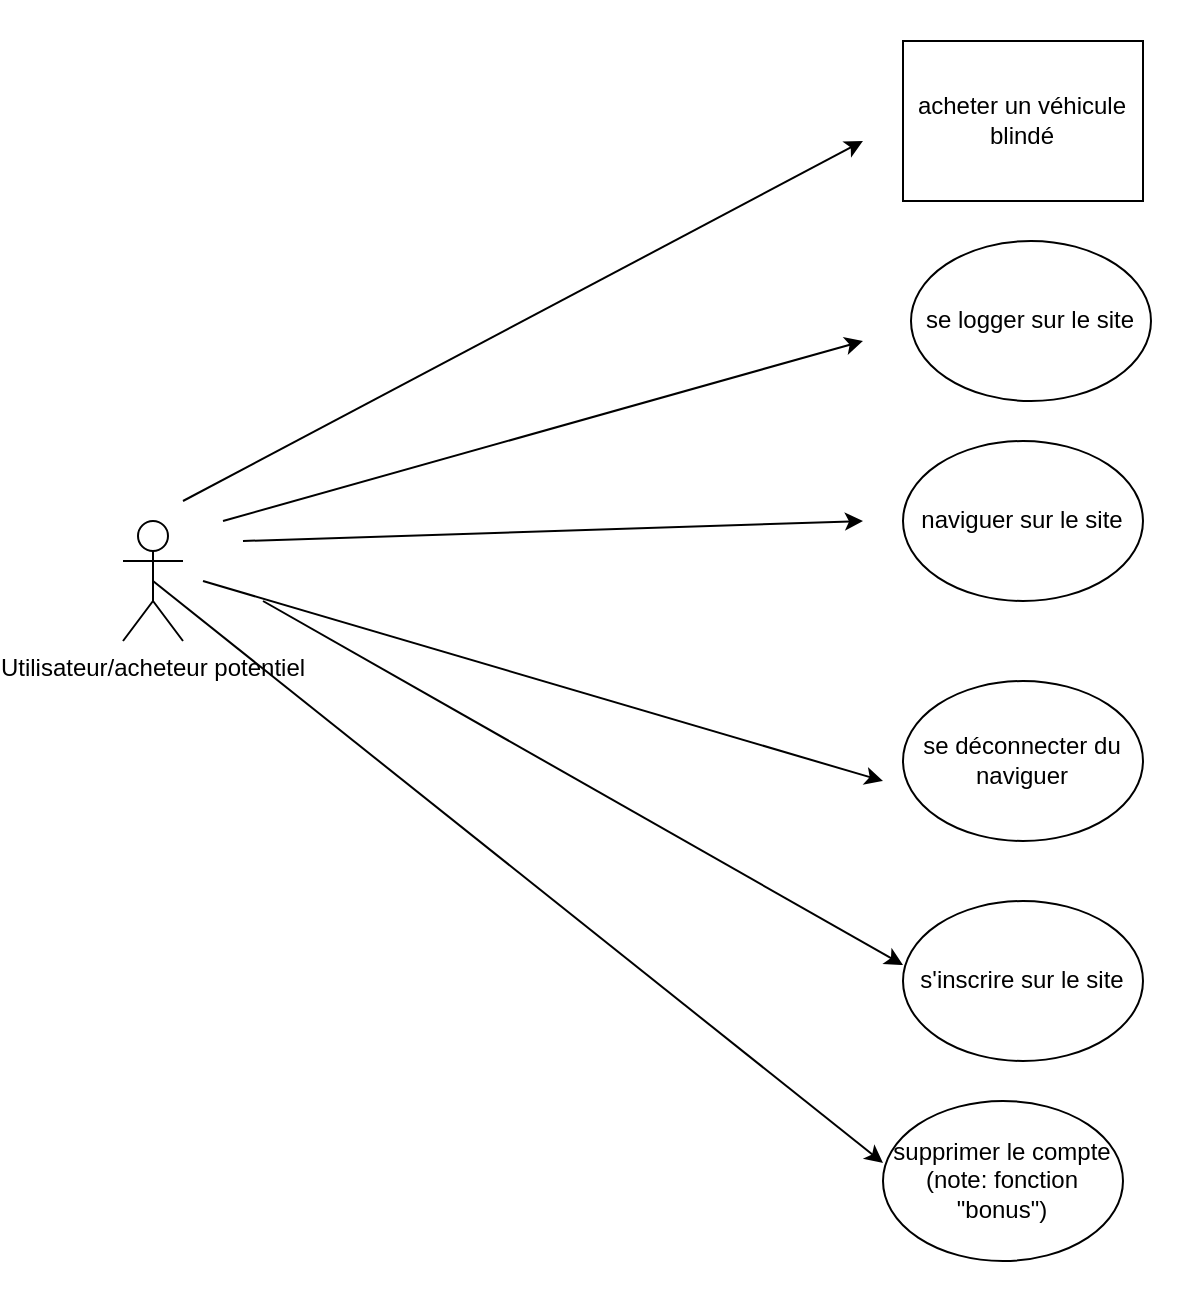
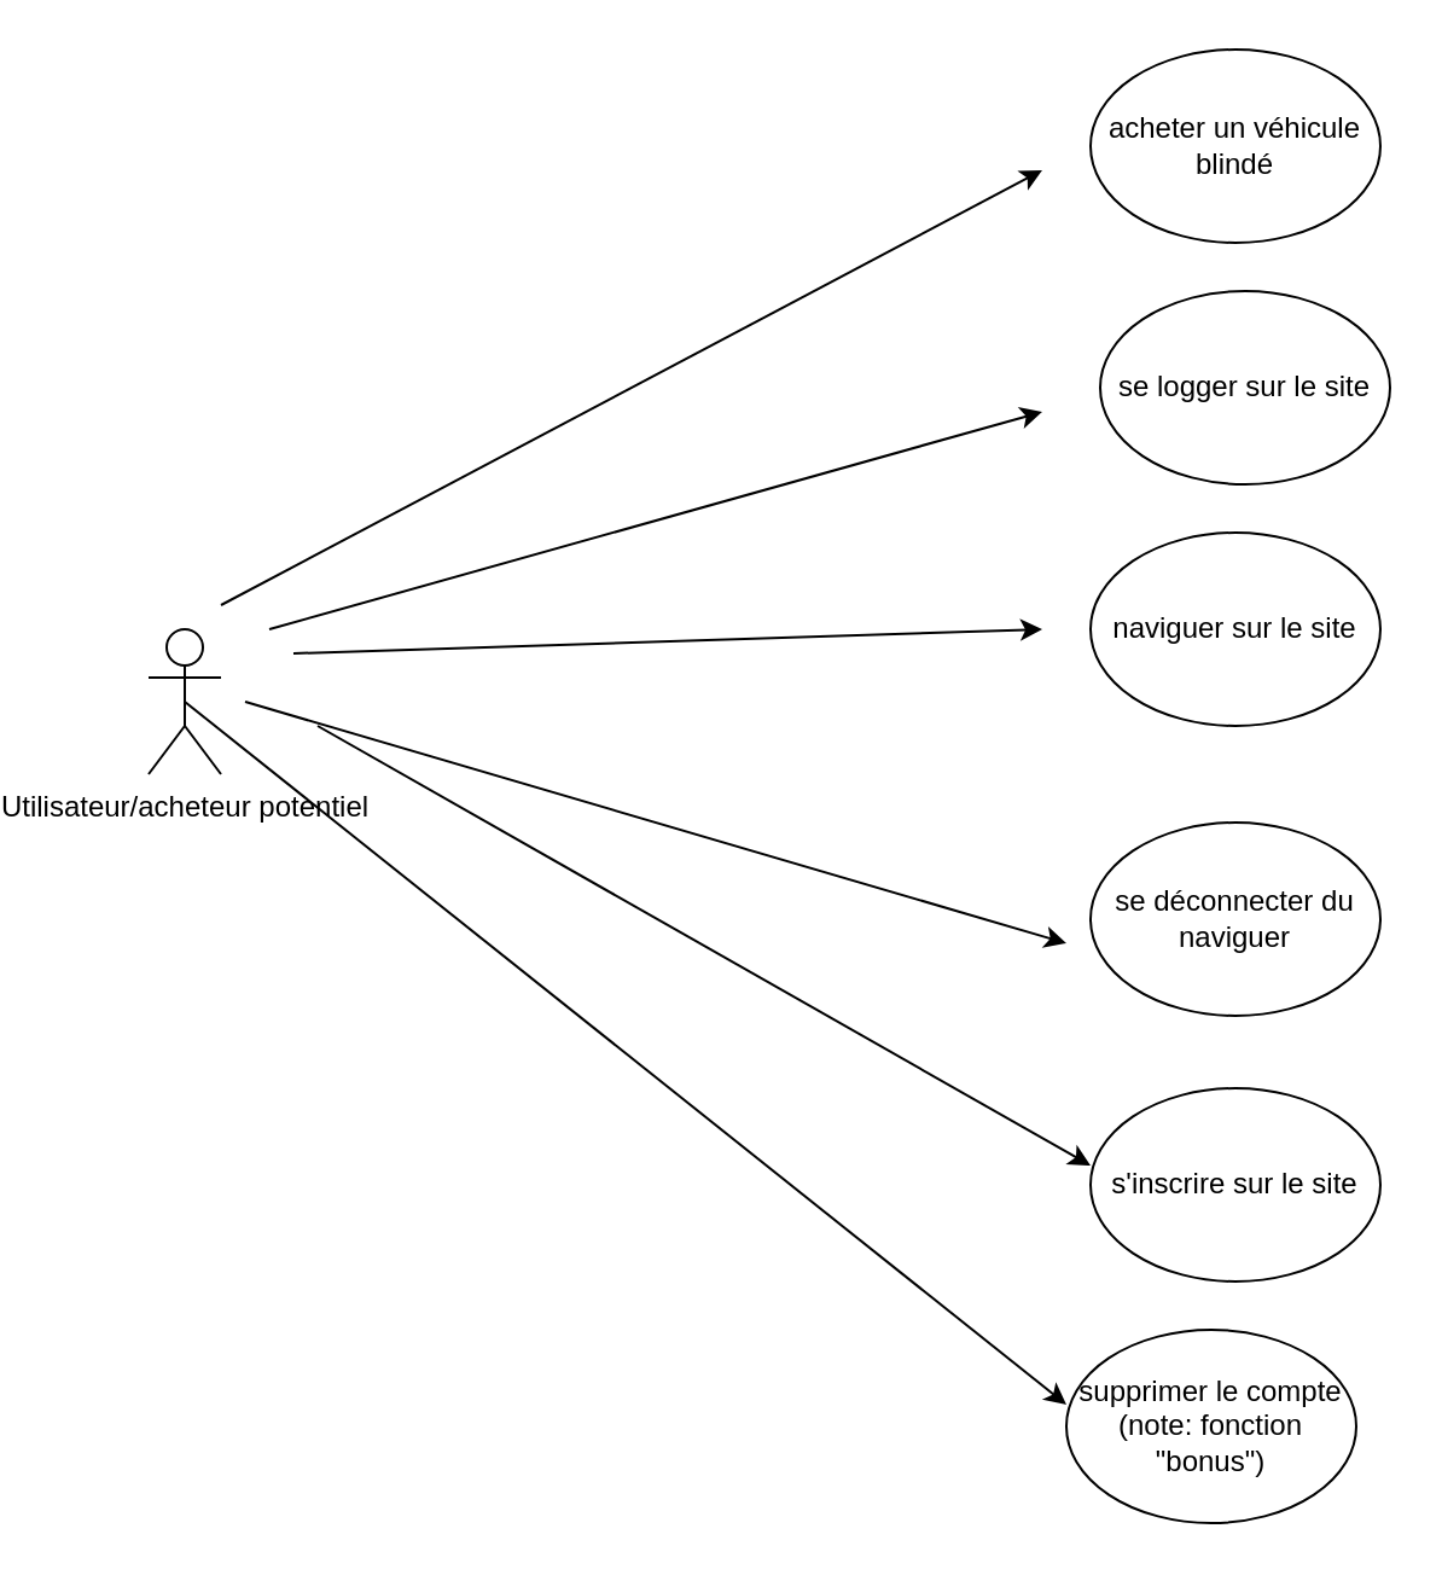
  <mxCell id="0" />
  <mxCell id="1" parent="0" />
  <mxCell id="2" value="Utilisateur/acheteur potentiel" style="shape=umlActor;verticalLabelPosition=bottom;labelBackgroundColor=#ffffff;verticalAlign=top;html=1;outlineConnect=0;" parent="1" vertex="1"><mxGeometry x="20" y="260" width="30" height="60" as="geometry" /></mxCell>
  <mxCell id="3" value="" style="endArrow=classic;html=1;" parent="1" edge="1"><mxGeometry width="50" height="50" relative="1" as="geometry"><mxPoint x="70" y="260" as="sourcePoint" /><mxPoint x="390" y="170" as="targetPoint" /></mxGeometry></mxCell>
- <mxCell id="4" value="acheter un véhicule blindé" style="whiteSpace=wrap;html=1;rounded=0;" parent="1" vertex="1"><mxGeometry x="410" y="20" width="120" height="80" as="geometry" /></mxCell>
+ <mxCell id="4" value="acheter un véhicule blindé" style="ellipse;whiteSpace=wrap;html=1;" parent="1" vertex="1"><mxGeometry x="410" y="20" width="120" height="80" as="geometry" /></mxCell>
  <mxCell id="5" value="" style="endArrow=classic;html=1;" parent="1" edge="1"><mxGeometry width="50" height="50" relative="1" as="geometry"><mxPoint x="80" y="270" as="sourcePoint" /><mxPoint x="390" y="260" as="targetPoint" /></mxGeometry></mxCell>
  <mxCell id="6" value="se logger sur le site" style="ellipse;whiteSpace=wrap;html=1;" parent="1" vertex="1"><mxGeometry x="414" y="120" width="120" height="80" as="geometry" /></mxCell>
  <mxCell id="7" value="naviguer sur le site" style="ellipse;whiteSpace=wrap;html=1;" parent="1" vertex="1"><mxGeometry x="410" y="220" width="120" height="80" as="geometry" /></mxCell>
  <mxCell id="8" value="se déconnecter du naviguer" style="ellipse;whiteSpace=wrap;html=1;" parent="1" vertex="1"><mxGeometry x="410" y="340" width="120" height="80" as="geometry" /></mxCell>
  <mxCell id="9" value="" style="endArrow=classic;html=1;" parent="1" edge="1"><mxGeometry width="50" height="50" relative="1" as="geometry"><mxPoint x="50" y="250" as="sourcePoint" /><mxPoint x="390" y="70" as="targetPoint" /></mxGeometry></mxCell>
  <mxCell id="10" value="" style="endArrow=classic;html=1;" parent="1" edge="1"><mxGeometry width="50" height="50" relative="1" as="geometry"><mxPoint x="60" y="290" as="sourcePoint" /><mxPoint x="400" y="390" as="targetPoint" /></mxGeometry></mxCell>
  <mxCell id="11" value="s'inscrire sur le site" style="ellipse;whiteSpace=wrap;html=1;" vertex="1" parent="1"><mxGeometry x="410" y="450" width="120" height="80" as="geometry" /></mxCell>
  <mxCell id="12" value="" style="endArrow=classic;html=1;entryX=0;entryY=0.4;entryDx=0;entryDy=0;entryPerimeter=0;" edge="1" parent="1" target="11"><mxGeometry width="50" height="50" relative="1" as="geometry"><mxPoint x="90" y="300" as="sourcePoint" /><mxPoint x="340" y="430" as="targetPoint" /></mxGeometry></mxCell>
  <mxCell id="13" value="supprimer le compte&lt;br&gt;(note: fonction &quot;bonus&quot;)" style="ellipse;whiteSpace=wrap;html=1;" vertex="1" parent="1"><mxGeometry x="400" y="550" width="120" height="80" as="geometry" /></mxCell>
  <mxCell id="14" value="" style="endArrow=classic;html=1;entryX=0;entryY=0.4;entryDx=0;entryDy=0;entryPerimeter=0;exitX=0.5;exitY=0.5;exitDx=0;exitDy=0;exitPerimeter=0;" edge="1" parent="1" source="2"><mxGeometry width="50" height="50" relative="1" as="geometry"><mxPoint x="80" y="399" as="sourcePoint" /><mxPoint x="400" y="581" as="targetPoint" /></mxGeometry></mxCell>
